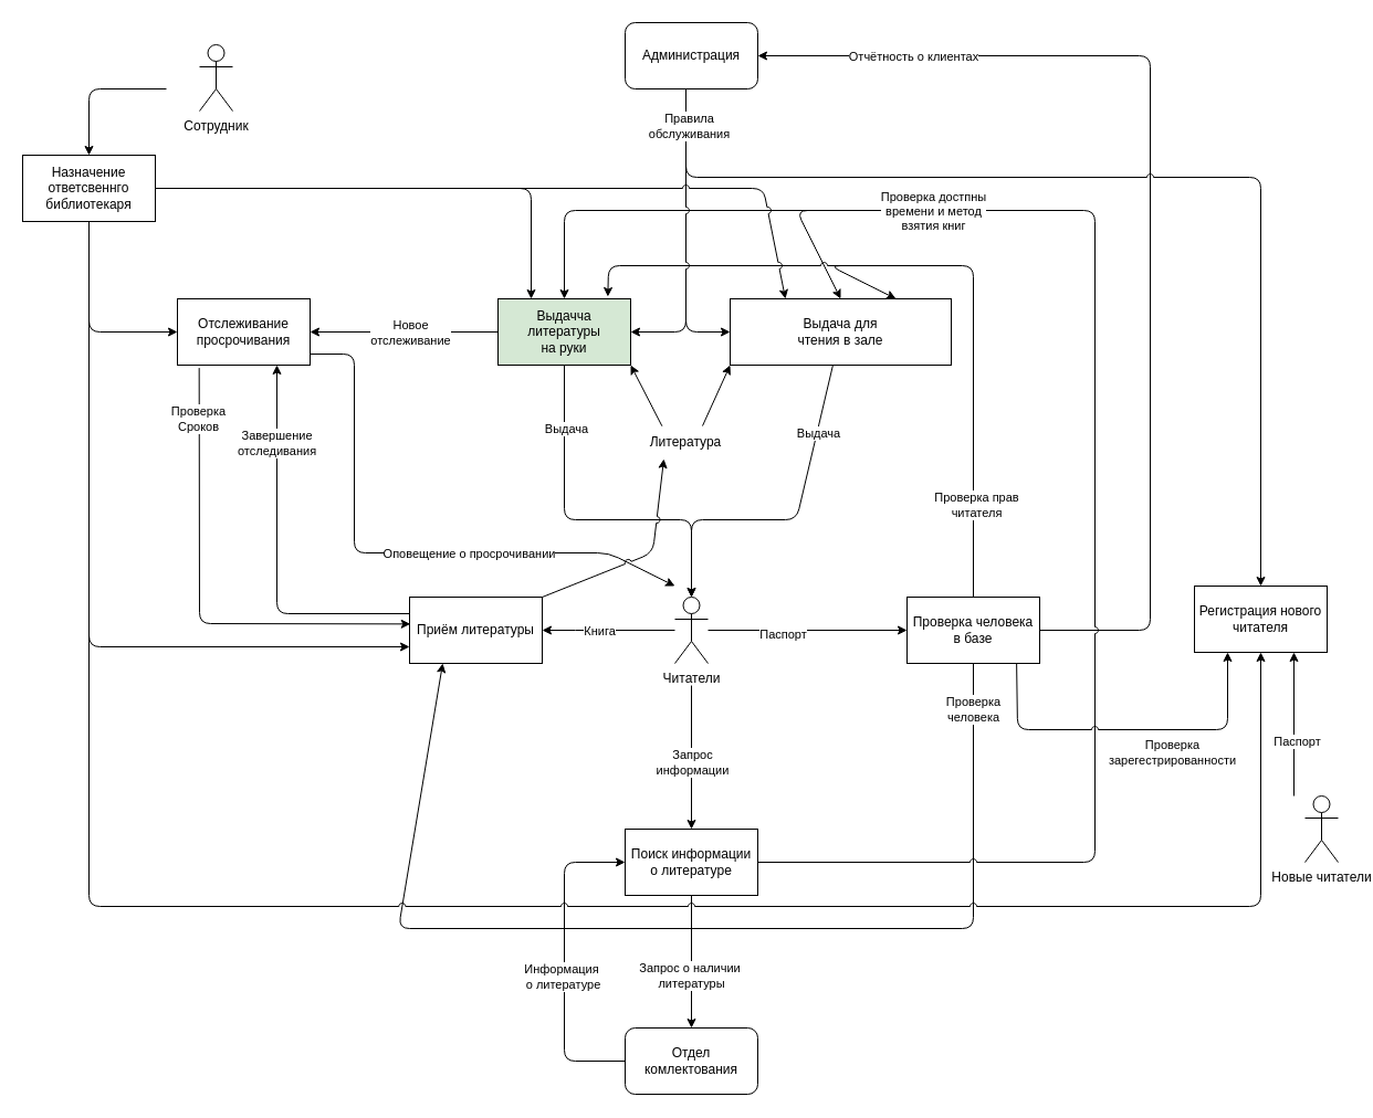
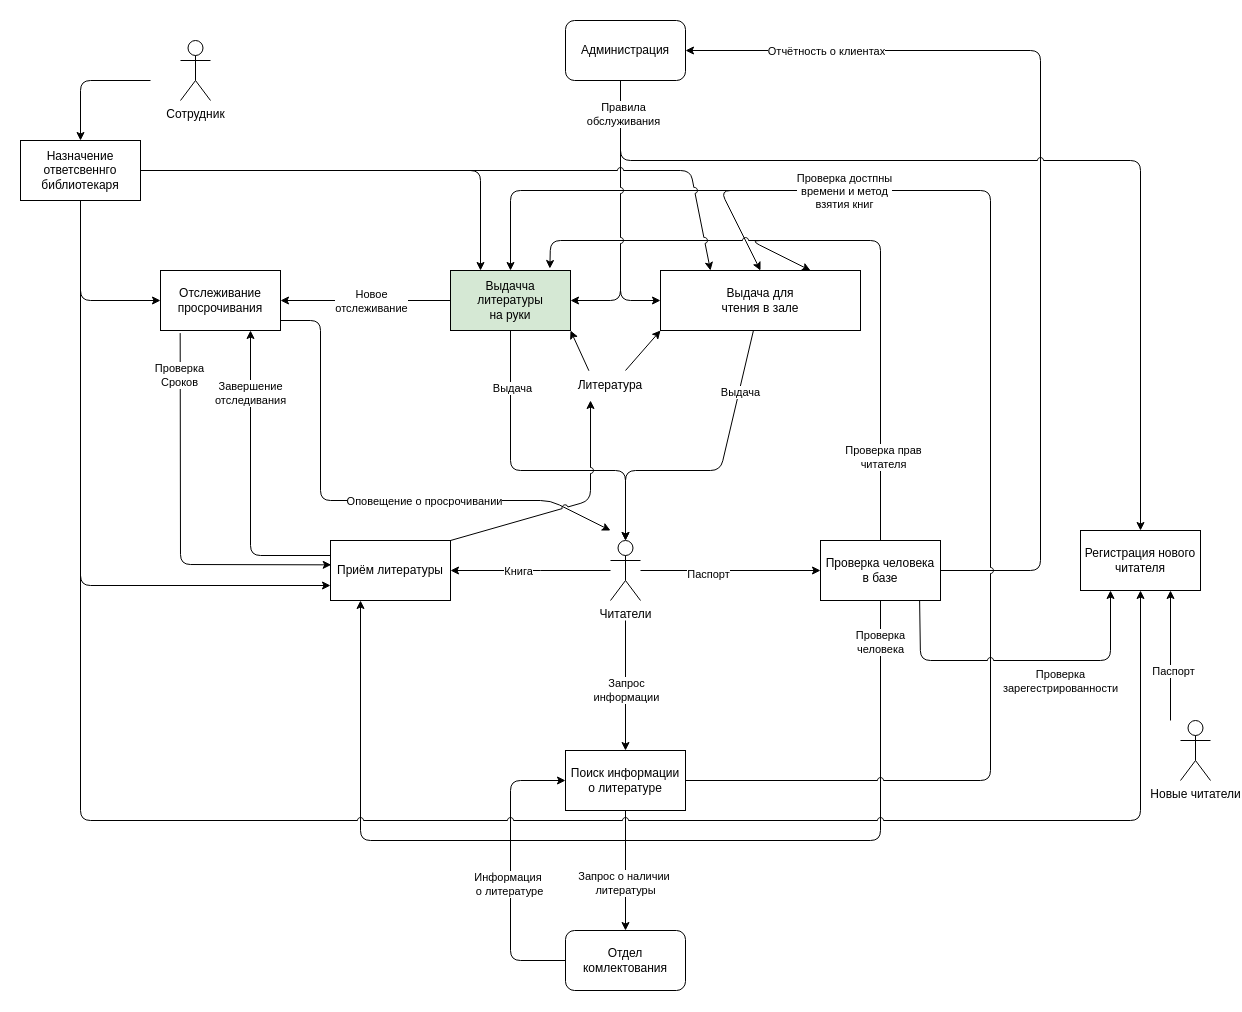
  <mxCell id="0" />
  <mxCell id="1" parent="0" />
  <mxCell id="2" style="edgeStyle=none;html=1;entryX=0;entryY=0.5;entryDx=0;entryDy=0;" edge="1" parent="1" source="8" target="14"><mxGeometry relative="1" as="geometry" /></mxCell>
  <mxCell id="3" value="Паспорт" style="edgeLabel;html=1;align=center;verticalAlign=middle;resizable=0;points=[];" vertex="1" connectable="0" parent="2"><mxGeometry x="-0.259" y="-3" relative="1" as="geometry"><mxPoint as="offset" /></mxGeometry></mxCell>
  <mxCell id="4" style="edgeStyle=none;html=1;entryX=0.5;entryY=0;entryDx=0;entryDy=0;" edge="1" parent="1" target="34"><mxGeometry relative="1" as="geometry"><mxPoint x="625" y="620" as="sourcePoint" /></mxGeometry></mxCell>
  <mxCell id="5" value="Запрос&lt;br&gt;информации" style="edgeLabel;html=1;align=center;verticalAlign=middle;resizable=0;points=[];" vertex="1" connectable="0" parent="4"><mxGeometry x="0.176" y="-3" relative="1" as="geometry"><mxPoint x="3" y="-7" as="offset" /></mxGeometry></mxCell>
  <mxCell id="6" style="edgeStyle=none;html=1;entryX=1;entryY=0.5;entryDx=0;entryDy=0;" edge="1" parent="1" source="8" target="17"><mxGeometry relative="1" as="geometry"><Array as="points"><mxPoint x="530" y="570" /></Array></mxGeometry></mxCell>
  <mxCell id="7" value="Книга" style="edgeLabel;html=1;align=center;verticalAlign=middle;resizable=0;points=[];" vertex="1" connectable="0" parent="6"><mxGeometry x="0.158" relative="1" as="geometry"><mxPoint as="offset" /></mxGeometry></mxCell>
  <mxCell id="8" value="Читатели" style="shape=umlActor;verticalLabelPosition=bottom;verticalAlign=top;html=1;outlineConnect=0;" vertex="1" parent="1"><mxGeometry x="610" y="540" width="30" height="60" as="geometry" /></mxCell>
  <mxCell id="9" value="Новые читатели" style="shape=umlActor;verticalLabelPosition=bottom;verticalAlign=top;html=1;outlineConnect=0;" vertex="1" parent="1"><mxGeometry x="1180" y="720" width="30" height="60" as="geometry" /></mxCell>
  <mxCell id="10" style="edgeStyle=none;html=1;entryX=0.25;entryY=1;entryDx=0;entryDy=0;jumpStyle=arc;" edge="1" parent="1" source="14" target="17"><mxGeometry relative="1" as="geometry"><mxPoint x="880" y="840" as="targetPoint" /><Array as="points"><mxPoint x="880" y="840" /><mxPoint x="360" y="840" /></Array></mxGeometry></mxCell>
  <mxCell id="11" value="Проверка&lt;br&gt;человека" style="edgeLabel;html=1;align=center;verticalAlign=middle;resizable=0;points=[];" vertex="1" connectable="0" parent="10"><mxGeometry x="-0.918" y="-1" relative="1" as="geometry"><mxPoint as="offset" /></mxGeometry></mxCell>
  <mxCell id="12" style="edgeStyle=none;jumpStyle=arc;html=1;entryX=1;entryY=0.5;entryDx=0;entryDy=0;" edge="1" parent="1" source="14" target="46"><mxGeometry relative="1" as="geometry"><Array as="points"><mxPoint x="1040" y="570" /><mxPoint x="1040" y="50" /></Array></mxGeometry></mxCell>
  <mxCell id="13" value="Отчётность о клиентах" style="edgeLabel;html=1;align=center;verticalAlign=middle;resizable=0;points=[];" vertex="1" connectable="0" parent="12"><mxGeometry x="0.713" relative="1" as="geometry"><mxPoint as="offset" /></mxGeometry></mxCell>
  <mxCell id="14" value="Проверка человека в базе" style="rounded=0;whiteSpace=wrap;html=1;" vertex="1" parent="1"><mxGeometry x="820" y="540" width="120" height="60" as="geometry" /></mxCell>
  <mxCell id="15" style="edgeStyle=none;html=1;exitX=0;exitY=0.25;exitDx=0;exitDy=0;" edge="1" parent="1" source="17"><mxGeometry relative="1" as="geometry"><mxPoint x="250" y="330" as="targetPoint" /><Array as="points"><mxPoint x="250" y="555" /></Array></mxGeometry></mxCell>
  <mxCell id="16" value="Завершение&lt;br&gt;отследивания" style="edgeLabel;html=1;align=center;verticalAlign=middle;resizable=0;points=[];" vertex="1" connectable="0" parent="15"><mxGeometry x="0.596" y="1" relative="1" as="geometry"><mxPoint as="offset" /></mxGeometry></mxCell>
- <mxCell id="17" value="Приём литературы" style="rounded=0;whiteSpace=wrap;html=1;" vertex="1" parent="1"><mxGeometry x="370" y="540" width="120" height="60" as="geometry" /></mxCell>
+ <mxCell id="17" value="Приём литературы" style="rounded=0;whiteSpace=wrap;html=1;" vertex="1" parent="1"><mxGeometry x="330" y="540" width="120" height="60" as="geometry" /></mxCell>
  <mxCell id="18" style="edgeStyle=none;html=1;entryX=1;entryY=0.5;entryDx=0;entryDy=0;" edge="1" parent="1" source="22" target="29"><mxGeometry relative="1" as="geometry"><Array as="points" /></mxGeometry></mxCell>
  <mxCell id="19" value="Новое&lt;br&gt;отслеживание" style="edgeLabel;html=1;align=center;verticalAlign=middle;resizable=0;points=[];" vertex="1" connectable="0" parent="18"><mxGeometry x="0.104" relative="1" as="geometry"><mxPoint x="14" as="offset" /></mxGeometry></mxCell>
  <mxCell id="20" style="edgeStyle=none;html=1;entryX=0.5;entryY=0;entryDx=0;entryDy=0;entryPerimeter=0;" edge="1" parent="1" source="22" target="8"><mxGeometry relative="1" as="geometry"><Array as="points"><mxPoint x="510" y="470" /><mxPoint x="625" y="470" /></Array></mxGeometry></mxCell>
  <mxCell id="21" value="Выдача" style="edgeLabel;html=1;align=center;verticalAlign=middle;resizable=0;points=[];" vertex="1" connectable="0" parent="20"><mxGeometry x="-0.647" y="1" relative="1" as="geometry"><mxPoint as="offset" /></mxGeometry></mxCell>
  <mxCell id="22" value="Выдачча литературы &lt;br&gt;на руки" style="rounded=0;whiteSpace=wrap;html=1;fillColor=#d5e8d4;" vertex="1" parent="1"><mxGeometry x="450" y="270" width="120" height="60" as="geometry" /></mxCell>
  <mxCell id="23" style="edgeStyle=none;html=1;entryX=0.5;entryY=0;entryDx=0;entryDy=0;entryPerimeter=0;" edge="1" parent="1" source="25" target="8"><mxGeometry relative="1" as="geometry"><Array as="points"><mxPoint x="720" y="470" /><mxPoint x="625" y="470" /></Array></mxGeometry></mxCell>
  <mxCell id="24" value="Выдача" style="edgeLabel;html=1;align=center;verticalAlign=middle;resizable=0;points=[];" vertex="1" connectable="0" parent="23"><mxGeometry x="-0.592" y="1" relative="1" as="geometry"><mxPoint as="offset" /></mxGeometry></mxCell>
  <mxCell id="25" value="Выдача для &lt;br&gt;чтения в зале" style="rounded=0;whiteSpace=wrap;html=1;" vertex="1" parent="1"><mxGeometry x="660" y="270" width="200" height="60" as="geometry" /></mxCell>
  <mxCell id="26" value="Регистрация нового&lt;br&gt;читателя" style="rounded=0;whiteSpace=wrap;html=1;" vertex="1" parent="1"><mxGeometry x="1080" y="530" width="120" height="60" as="geometry" /></mxCell>
  <mxCell id="27" style="edgeStyle=none;html=1;entryX=0.006;entryY=0.406;entryDx=0;entryDy=0;entryPerimeter=0;exitX=0.164;exitY=1.043;exitDx=0;exitDy=0;exitPerimeter=0;" edge="1" parent="1" source="29" target="17"><mxGeometry relative="1" as="geometry"><Array as="points"><mxPoint x="180" y="564" /></Array></mxGeometry></mxCell>
  <mxCell id="28" value="Проверка&lt;br&gt;Сроков" style="edgeLabel;html=1;align=center;verticalAlign=middle;resizable=0;points=[];" vertex="1" connectable="0" parent="27"><mxGeometry x="-0.781" y="-1" relative="1" as="geometry"><mxPoint as="offset" /></mxGeometry></mxCell>
  <mxCell id="29" value="Отслеживание просрочивания" style="whiteSpace=wrap;html=1;" vertex="1" parent="1"><mxGeometry x="160" y="270" width="120" height="60" as="geometry" /></mxCell>
  <mxCell id="30" style="edgeStyle=none;html=1;entryX=0.5;entryY=0;entryDx=0;entryDy=0;jumpStyle=arc;" edge="1" parent="1" source="34" target="25"><mxGeometry relative="1" as="geometry"><mxPoint x="1040" y="780" as="targetPoint" /><Array as="points"><mxPoint x="990" y="780" /><mxPoint x="990" y="190" /><mxPoint x="720" y="190" /></Array></mxGeometry></mxCell>
  <mxCell id="31" value="Проверка достпны&lt;br&gt;времени и метод&lt;br&gt;взятия книг" style="edgeLabel;html=1;align=center;verticalAlign=middle;resizable=0;points=[];" vertex="1" connectable="0" parent="30"><mxGeometry x="0.721" relative="1" as="geometry"><mxPoint x="37" as="offset" /></mxGeometry></mxCell>
  <mxCell id="32" style="edgeStyle=none;html=1;" edge="1" parent="1" source="34" target="43"><mxGeometry relative="1" as="geometry" /></mxCell>
  <mxCell id="33" value="Запрос о наличии&amp;nbsp;&lt;br&gt;литературы" style="edgeLabel;html=1;align=center;verticalAlign=middle;resizable=0;points=[];" vertex="1" connectable="0" parent="32"><mxGeometry x="0.192" y="-1" relative="1" as="geometry"><mxPoint as="offset" /></mxGeometry></mxCell>
  <mxCell id="34" value="Поиск информации&lt;br&gt;о литературе" style="rounded=0;whiteSpace=wrap;html=1;" vertex="1" parent="1"><mxGeometry x="565" y="750" width="120" height="60" as="geometry" /></mxCell>
  <mxCell id="35" value="" style="endArrow=classic;html=1;entryX=0.5;entryY=0;entryDx=0;entryDy=0;" edge="1" parent="1" target="22"><mxGeometry width="50" height="50" relative="1" as="geometry"><mxPoint x="790" y="190" as="sourcePoint" /><mxPoint x="590" y="230" as="targetPoint" /><Array as="points"><mxPoint x="510" y="190" /></Array></mxGeometry></mxCell>
  <mxCell id="36" value="" style="endArrow=classic;html=1;exitX=0.5;exitY=0;exitDx=0;exitDy=0;entryX=0.828;entryY=-0.033;entryDx=0;entryDy=0;entryPerimeter=0;jumpStyle=arc;" edge="1" parent="1" source="14" target="22"><mxGeometry width="50" height="50" relative="1" as="geometry"><mxPoint x="750" y="470" as="sourcePoint" /><mxPoint x="610" y="340" as="targetPoint" /><Array as="points"><mxPoint x="880" y="240" /><mxPoint x="550" y="240" /></Array></mxGeometry></mxCell>
  <mxCell id="37" value="Проверка прав&lt;br&gt;читателя" style="edgeLabel;html=1;align=center;verticalAlign=middle;resizable=0;points=[];" vertex="1" connectable="0" parent="36"><mxGeometry x="-0.746" y="-2" relative="1" as="geometry"><mxPoint as="offset" /></mxGeometry></mxCell>
  <mxCell id="38" value="" style="endArrow=classic;html=1;entryX=0.75;entryY=0;entryDx=0;entryDy=0;" edge="1" parent="1" target="25"><mxGeometry width="50" height="50" relative="1" as="geometry"><mxPoint x="810" y="240" as="sourcePoint" /><mxPoint x="880" y="300" as="targetPoint" /><Array as="points"><mxPoint x="750" y="240" /></Array></mxGeometry></mxCell>
  <mxCell id="39" value="" style="endArrow=classic;html=1;" edge="1" parent="1"><mxGeometry width="50" height="50" relative="1" as="geometry"><mxPoint x="280" y="320" as="sourcePoint" /><mxPoint x="610" y="530" as="targetPoint" /><Array as="points"><mxPoint x="320" y="320" /><mxPoint x="320" y="500" /><mxPoint x="550" y="500" /></Array></mxGeometry></mxCell>
  <mxCell id="40" value="Оповещение о просрочивании" style="edgeLabel;html=1;align=center;verticalAlign=middle;resizable=0;points=[];" vertex="1" connectable="0" parent="39"><mxGeometry x="0.251" relative="1" as="geometry"><mxPoint as="offset" /></mxGeometry></mxCell>
  <mxCell id="41" style="edgeStyle=none;html=1;exitX=0;exitY=0.5;exitDx=0;exitDy=0;entryX=0;entryY=0.5;entryDx=0;entryDy=0;" edge="1" parent="1" source="43" target="34"><mxGeometry relative="1" as="geometry"><Array as="points"><mxPoint x="510" y="960" /><mxPoint x="510" y="780" /></Array></mxGeometry></mxCell>
  <mxCell id="42" value="Информация&amp;nbsp;&lt;br&gt;о литературе" style="edgeLabel;html=1;align=center;verticalAlign=middle;resizable=0;points=[];" vertex="1" connectable="0" parent="41"><mxGeometry x="-0.091" y="2" relative="1" as="geometry"><mxPoint as="offset" /></mxGeometry></mxCell>
  <mxCell id="43" value="Отдел комлектования" style="rounded=1;whiteSpace=wrap;html=1;" vertex="1" parent="1"><mxGeometry x="565" y="930" width="120" height="60" as="geometry" /></mxCell>
  <mxCell id="44" style="edgeStyle=none;jumpStyle=arc;html=1;entryX=0;entryY=0.5;entryDx=0;entryDy=0;" edge="1" parent="1" target="25"><mxGeometry relative="1" as="geometry"><mxPoint x="620" y="80" as="sourcePoint" /><Array as="points"><mxPoint x="620" y="300" /></Array></mxGeometry></mxCell>
  <mxCell id="45" value="Правила&lt;br&gt;обслуживания" style="edgeLabel;html=1;align=center;verticalAlign=middle;resizable=0;points=[];" vertex="1" connectable="0" parent="44"><mxGeometry x="-0.746" y="2" relative="1" as="geometry"><mxPoint as="offset" /></mxGeometry></mxCell>
  <mxCell id="46" value="Администрация" style="rounded=1;whiteSpace=wrap;html=1;" vertex="1" parent="1"><mxGeometry x="565" y="20" width="120" height="60" as="geometry" /></mxCell>
  <mxCell id="47" value="" style="endArrow=classic;html=1;jumpStyle=arc;entryX=1;entryY=0.5;entryDx=0;entryDy=0;" edge="1" parent="1" target="22"><mxGeometry width="50" height="50" relative="1" as="geometry"><mxPoint x="620" y="250" as="sourcePoint" /><mxPoint x="660" y="210" as="targetPoint" /><Array as="points"><mxPoint x="620" y="300" /></Array></mxGeometry></mxCell>
  <mxCell id="48" value="" style="endArrow=classic;html=1;jumpStyle=arc;entryX=0.5;entryY=0;entryDx=0;entryDy=0;" edge="1" parent="1" target="26"><mxGeometry width="50" height="50" relative="1" as="geometry"><mxPoint x="620" y="140" as="sourcePoint" /><mxPoint x="1170" y="230" as="targetPoint" /><Array as="points"><mxPoint x="620" y="160" /><mxPoint x="1140" y="160" /></Array></mxGeometry></mxCell>
  <mxCell id="49" value="" style="endArrow=classic;html=1;jumpStyle=arc;entryX=0.75;entryY=1;entryDx=0;entryDy=0;" edge="1" parent="1" target="26"><mxGeometry width="50" height="50" relative="1" as="geometry"><mxPoint x="1170" y="720" as="sourcePoint" /><mxPoint x="1150" y="590" as="targetPoint" /></mxGeometry></mxCell>
  <mxCell id="50" value="Паспорт" style="edgeLabel;html=1;align=center;verticalAlign=middle;resizable=0;points=[];" vertex="1" connectable="0" parent="49"><mxGeometry x="-0.23" y="-2" relative="1" as="geometry"><mxPoint as="offset" /></mxGeometry></mxCell>
  <mxCell id="51" value="" style="endArrow=classic;html=1;jumpStyle=arc;entryX=0.25;entryY=1;entryDx=0;entryDy=0;exitX=0.826;exitY=0.998;exitDx=0;exitDy=0;exitPerimeter=0;" edge="1" parent="1" source="14" target="26"><mxGeometry width="50" height="50" relative="1" as="geometry"><mxPoint x="840" y="660" as="sourcePoint" /><mxPoint x="1100" y="610" as="targetPoint" /><Array as="points"><mxPoint x="920" y="660" /><mxPoint x="1110" y="660" /></Array></mxGeometry></mxCell>
  <mxCell id="52" value="Проверка&lt;br&gt;зарегестрированности" style="edgeLabel;html=1;align=center;verticalAlign=middle;resizable=0;points=[];" vertex="1" connectable="0" parent="51"><mxGeometry x="0.125" y="-2" relative="1" as="geometry"><mxPoint x="20" y="18" as="offset" /></mxGeometry></mxCell>
  <mxCell id="53" style="edgeStyle=none;jumpStyle=arc;html=1;entryX=0.25;entryY=0;entryDx=0;entryDy=0;exitX=1;exitY=0.5;exitDx=0;exitDy=0;" edge="1" parent="1" source="55" target="22"><mxGeometry relative="1" as="geometry"><mxPoint x="480" y="180" as="targetPoint" /><mxPoint x="120" y="180" as="sourcePoint" /><Array as="points"><mxPoint x="480" y="170" /></Array></mxGeometry></mxCell>
  <mxCell id="54" style="edgeStyle=none;jumpStyle=arc;html=1;entryX=0;entryY=0.75;entryDx=0;entryDy=0;" edge="1" parent="1" source="55" target="17"><mxGeometry relative="1" as="geometry"><Array as="points"><mxPoint x="80" y="585" /></Array></mxGeometry></mxCell>
  <mxCell id="55" value="Назначение&lt;br&gt;ответсвеннго&lt;br&gt;библиотекаря" style="rounded=0;whiteSpace=wrap;html=1;" vertex="1" parent="1"><mxGeometry x="20" y="140" width="120" height="60" as="geometry" /></mxCell>
  <mxCell id="56" value="" style="endArrow=classic;html=1;jumpStyle=arc;entryX=0.25;entryY=0;entryDx=0;entryDy=0;" edge="1" parent="1" target="25"><mxGeometry width="50" height="50" relative="1" as="geometry"><mxPoint x="420" y="170" as="sourcePoint" /><mxPoint x="480" y="110" as="targetPoint" /><Array as="points"><mxPoint x="690" y="170" /></Array></mxGeometry></mxCell>
  <mxCell id="57" value="" style="endArrow=classic;html=1;jumpStyle=arc;entryX=0;entryY=0.5;entryDx=0;entryDy=0;" edge="1" parent="1" target="29"><mxGeometry width="50" height="50" relative="1" as="geometry"><mxPoint x="80" y="270" as="sourcePoint" /><mxPoint x="150" y="320" as="targetPoint" /><Array as="points"><mxPoint x="80" y="300" /></Array></mxGeometry></mxCell>
  <mxCell id="58" value="" style="endArrow=classic;html=1;jumpStyle=arc;entryX=0.5;entryY=1;entryDx=0;entryDy=0;" edge="1" parent="1" target="26"><mxGeometry width="50" height="50" relative="1" as="geometry"><mxPoint x="80" y="520" as="sourcePoint" /><mxPoint x="1040" y="940" as="targetPoint" /><Array as="points"><mxPoint x="80" y="820" /><mxPoint x="1140" y="820" /></Array></mxGeometry></mxCell>
  <mxCell id="59" value="Сотрудник" style="shape=umlActor;verticalLabelPosition=bottom;verticalAlign=top;html=1;outlineConnect=0;rounded=0;" vertex="1" parent="1"><mxGeometry x="180" y="40" width="30" height="60" as="geometry" /></mxCell>
  <mxCell id="60" value="" style="endArrow=classic;html=1;jumpStyle=arc;entryX=0.5;entryY=0;entryDx=0;entryDy=0;" edge="1" parent="1" target="55"><mxGeometry width="50" height="50" relative="1" as="geometry"><mxPoint x="150" y="80" as="sourcePoint" /><mxPoint x="200" y="60" as="targetPoint" /><Array as="points"><mxPoint x="80" y="80" /></Array></mxGeometry></mxCell>
- <mxCell id="61" value="Литература" style="text;html=1;strokeColor=none;fillColor=none;align=center;verticalAlign=middle;whiteSpace=wrap;rounded=0;" vertex="1" parent="1"><mxGeometry x="590" y="385" width="60" height="30" as="geometry" /></mxCell>
+ <mxCell id="61" value="Литература" style="text;html=1;strokeColor=none;fillColor=none;align=center;verticalAlign=middle;whiteSpace=wrap;rounded=0;" vertex="1" parent="1"><mxGeometry x="580" y="370" width="60" height="30" as="geometry" /></mxCell>
  <mxCell id="62" value="" style="endArrow=classic;html=1;jumpStyle=arc;entryX=1;entryY=1;entryDx=0;entryDy=0;exitX=0.14;exitY=0.008;exitDx=0;exitDy=0;exitPerimeter=0;" edge="1" parent="1" source="61" target="22"><mxGeometry width="50" height="50" relative="1" as="geometry"><mxPoint x="540" y="400" as="sourcePoint" /><mxPoint x="590" y="350" as="targetPoint" /></mxGeometry></mxCell>
  <mxCell id="63" value="" style="endArrow=classic;html=1;jumpStyle=arc;entryX=0;entryY=1;entryDx=0;entryDy=0;exitX=0.75;exitY=0;exitDx=0;exitDy=0;" edge="1" parent="1" source="61" target="25"><mxGeometry width="50" height="50" relative="1" as="geometry"><mxPoint x="620" y="380" as="sourcePoint" /><mxPoint x="670" y="330" as="targetPoint" /></mxGeometry></mxCell>
  <mxCell id="64" value="" style="endArrow=classic;html=1;jumpStyle=arc;exitX=1;exitY=0;exitDx=0;exitDy=0;entryX=0.167;entryY=1;entryDx=0;entryDy=0;entryPerimeter=0;" edge="1" parent="1" source="17" target="61"><mxGeometry width="50" height="50" relative="1" as="geometry"><mxPoint x="470" y="570" as="sourcePoint" /><mxPoint x="620" y="440" as="targetPoint" /><Array as="points"><mxPoint x="590" y="500" /></Array></mxGeometry></mxCell>
